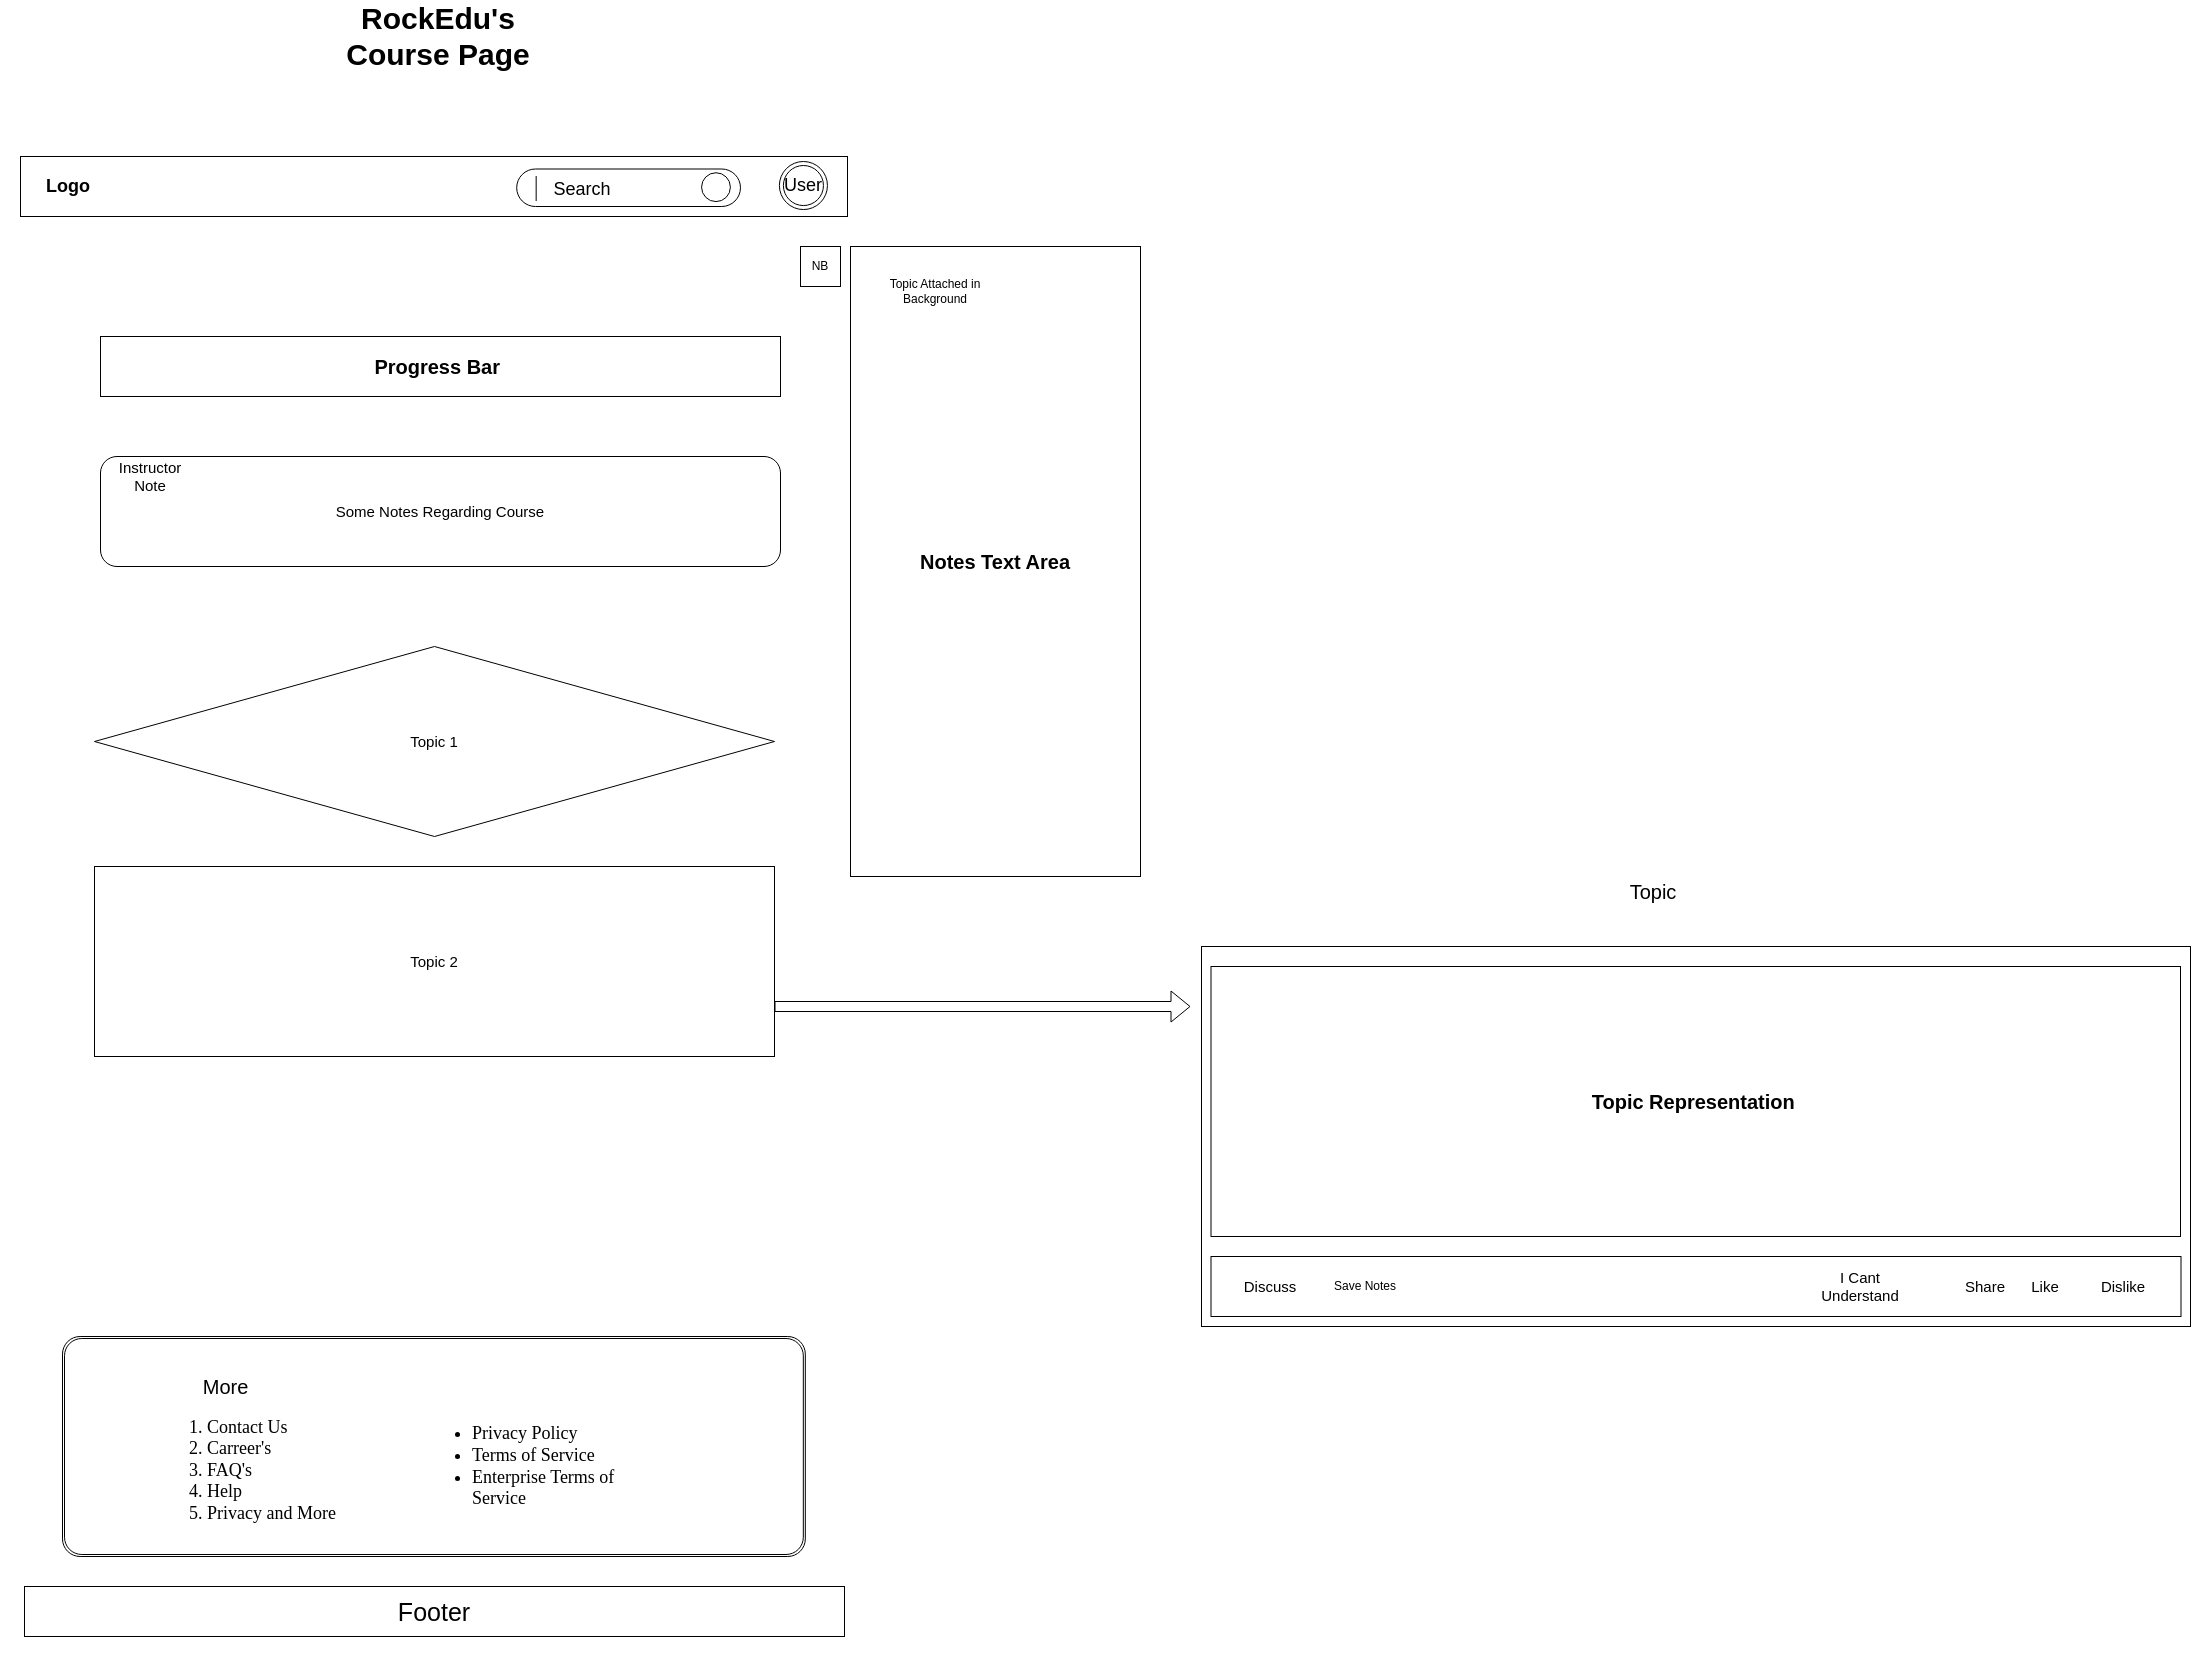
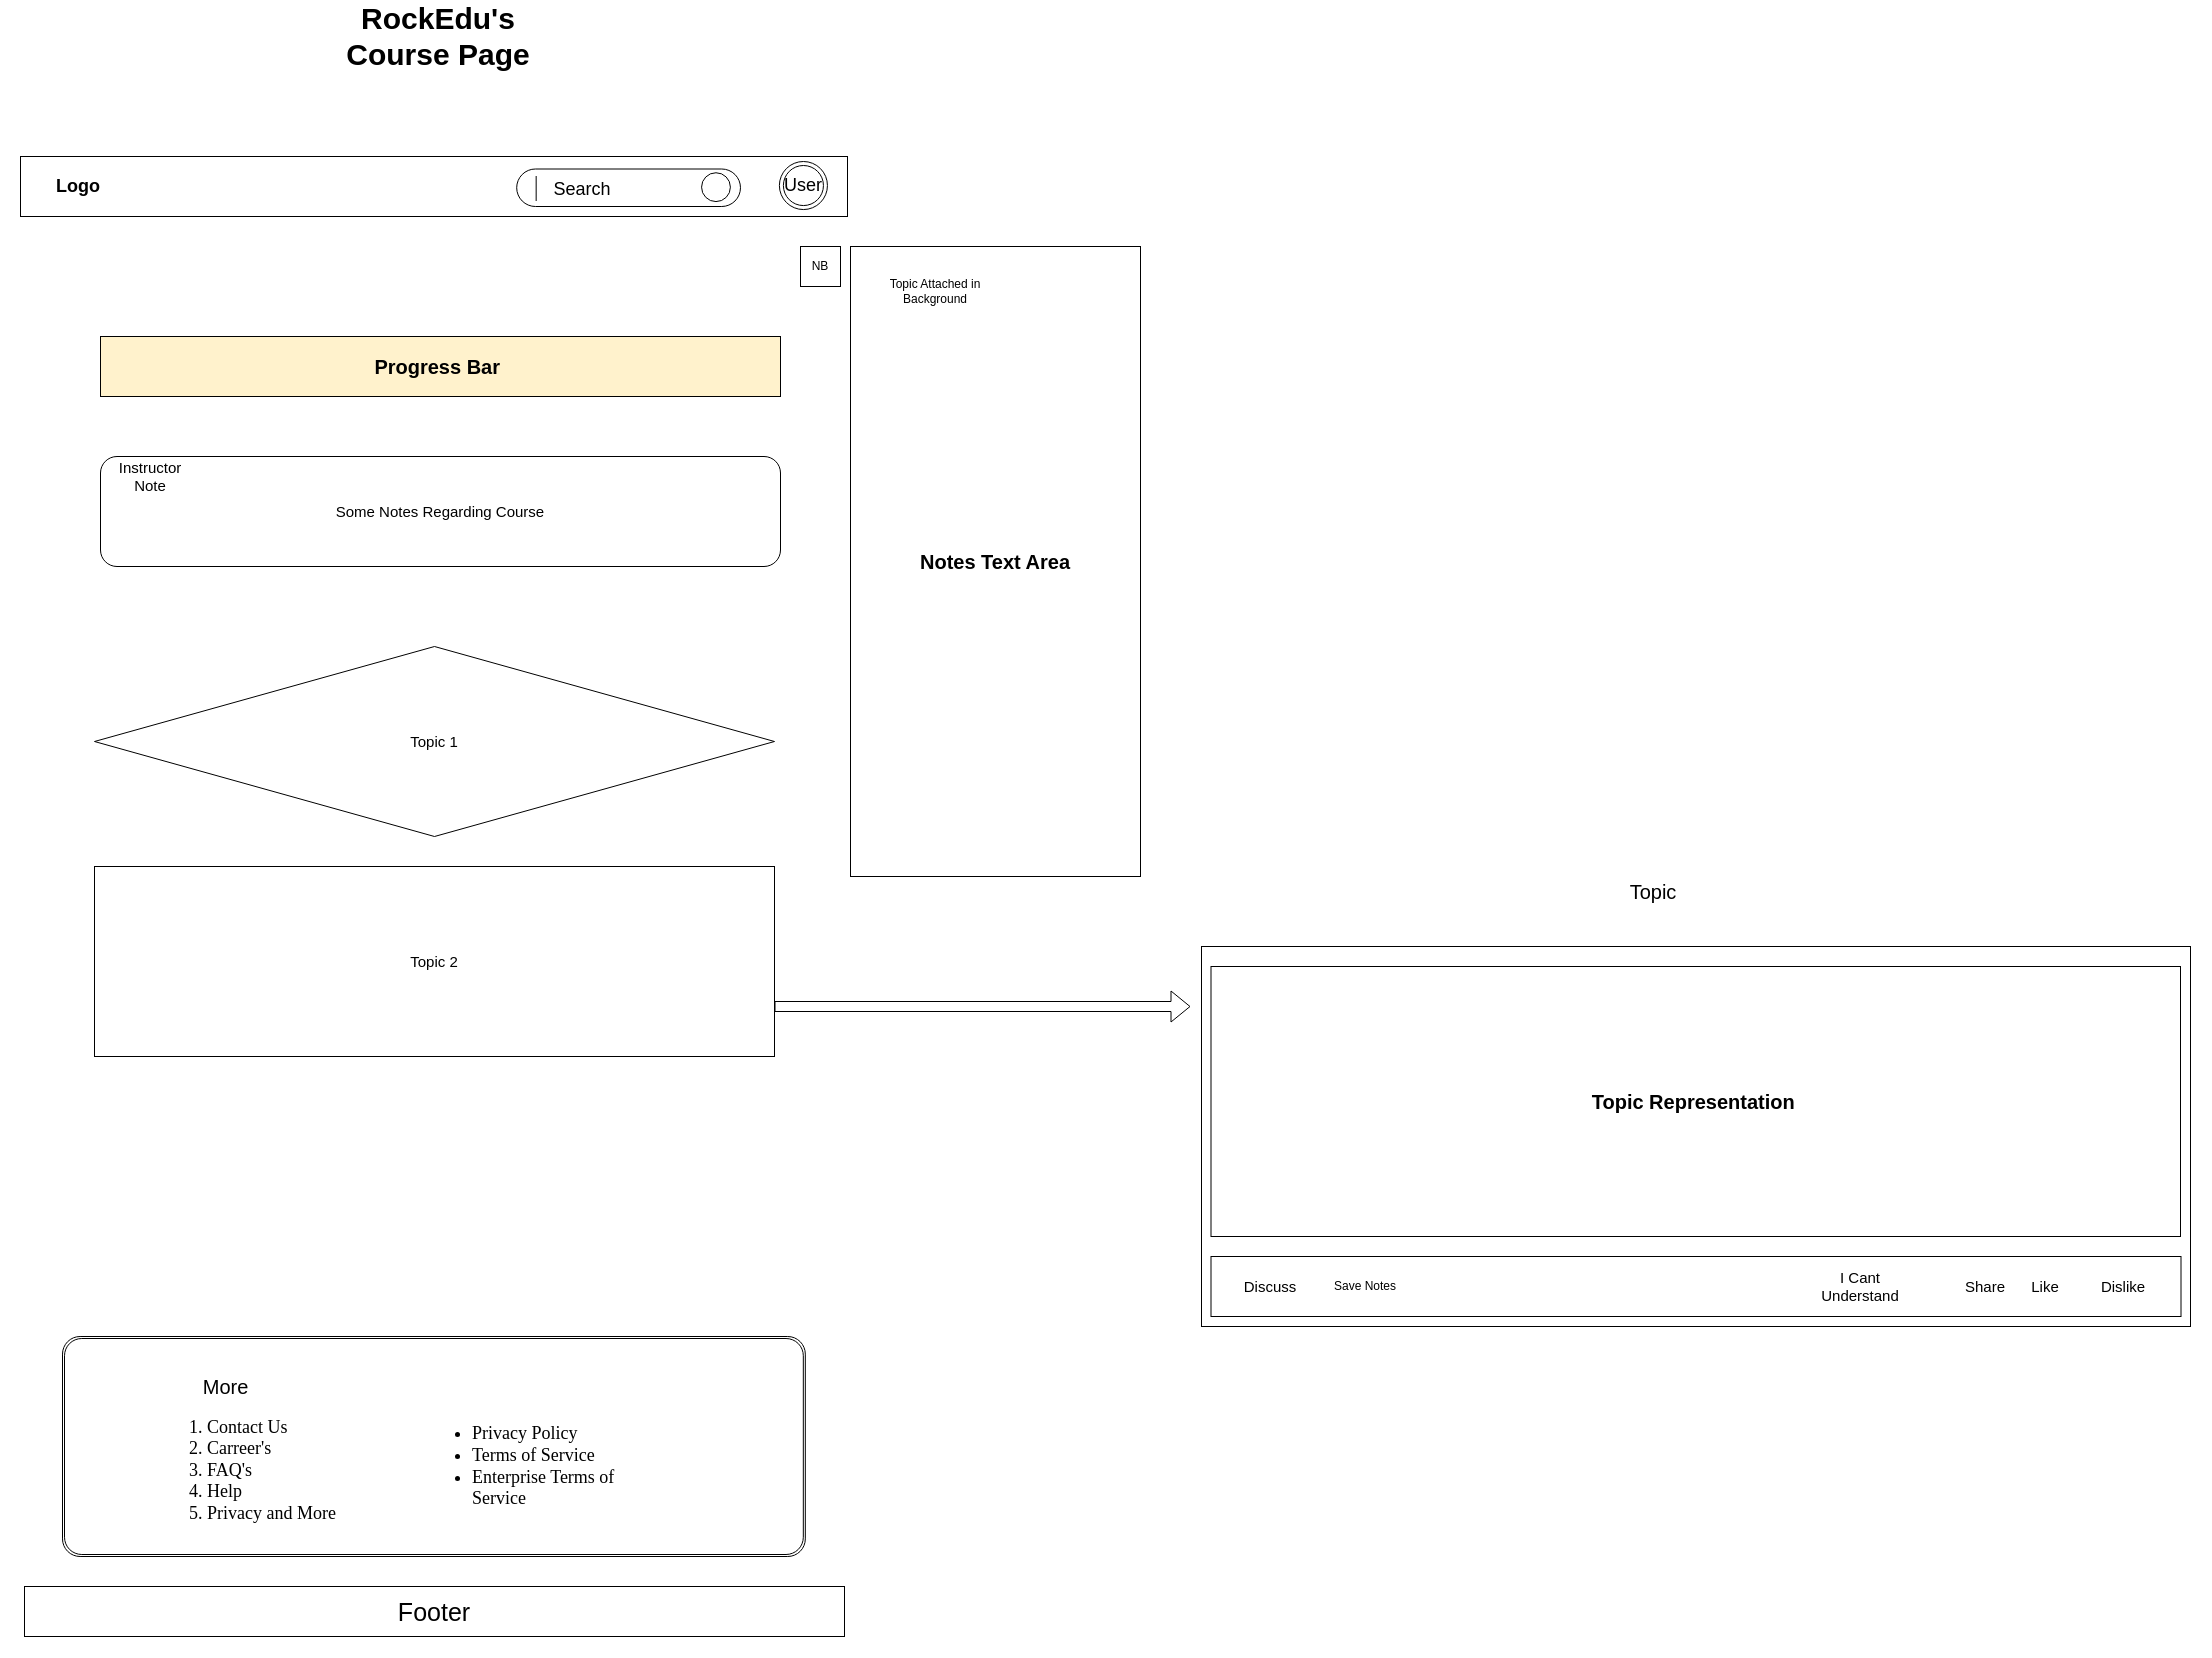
  <mxCell id="0" />
  <mxCell id="1" parent="0" />
  <mxCell id="2" value="&lt;font style=&quot;font-size: 15px&quot;&gt;Some Notes Regarding Course&lt;/font&gt;" style="rounded=1;whiteSpace=wrap;html=1;" vertex="1" parent="1"><mxGeometry x="100" y="450" width="680" height="110" as="geometry" /></mxCell>
  <mxCell id="3" value="" style="group" vertex="1" connectable="0" parent="1"><mxGeometry y="150" width="827" height="60" as="geometry" x="20" /></mxCell>
  <mxCell id="4" value="" style="rounded=0;whiteSpace=wrap;html=1;" vertex="1" parent="3"><mxGeometry width="827" height="60" as="geometry" /></mxCell>
- <mxCell id="5" value="Logo" style="text;html=1;strokeColor=none;fillColor=none;align=center;verticalAlign=middle;whiteSpace=wrap;rounded=0;fontStyle=1;fontSize=18;" vertex="1" parent="3"><mxGeometry x="19.459" y="12.5" width="58.376" height="35" as="geometry" /></mxCell>
+ <mxCell id="5" value="Logo" style="text;html=1;strokeColor=none;fillColor=none;align=center;verticalAlign=middle;whiteSpace=wrap;rounded=0;fontStyle=1;fontSize=18;" vertex="1" parent="3"><mxGeometry x="29.459" y="12.5" width="58.376" height="35" as="geometry" /></mxCell>
  <mxCell id="6" value="User" style="ellipse;shape=doubleEllipse;whiteSpace=wrap;html=1;aspect=fixed;fontSize=18;" vertex="1" parent="3"><mxGeometry x="758.894" y="5" width="48.059" height="48.059" as="geometry" /></mxCell>
  <mxCell id="7" value="" style="rounded=1;whiteSpace=wrap;html=1;fontSize=18;arcSize=50;" vertex="1" parent="3"><mxGeometry x="496.2" y="12.5" width="223.776" height="37.5" as="geometry" /></mxCell>
  <mxCell id="8" value="" style="ellipse;whiteSpace=wrap;html=1;aspect=fixed;fontSize=18;" vertex="1" parent="3"><mxGeometry x="681.059" y="16.25" width="28.835" height="28.835" as="geometry" /></mxCell>
  <mxCell id="9" value="" style="endArrow=none;html=1;fontSize=18;" edge="1" parent="3"><mxGeometry width="50" height="50" relative="1" as="geometry"><mxPoint x="515.659" y="44.5" as="sourcePoint" /><mxPoint x="515.659" y="19.5" as="targetPoint" /></mxGeometry></mxCell>
  <mxCell id="10" value="Search&amp;nbsp;" style="text;html=1;strokeColor=none;fillColor=none;align=center;verticalAlign=middle;whiteSpace=wrap;rounded=0;fontSize=18;" vertex="1" parent="3"><mxGeometry x="544.847" y="22.5" width="38.918" height="20" as="geometry" /></mxCell>
  <mxCell id="11" value="&lt;b&gt;&lt;font style=&quot;font-size: 30px&quot;&gt;RockEdu's&lt;br&gt;Course Page&lt;/font&gt;&lt;/b&gt;" style="text;html=1;strokeColor=none;fillColor=none;align=center;verticalAlign=middle;whiteSpace=wrap;rounded=0;" vertex="1" parent="1"><mxGeometry x="330" y="20" width="216" height="20" as="geometry" /></mxCell>
  <mxCell id="12" value="" style="group" vertex="1" connectable="0" parent="1"><mxGeometry x="62" y="1330" width="742.82" height="230" as="geometry" /></mxCell>
  <mxCell id="13" value="" style="group" vertex="1" connectable="0" parent="12"><mxGeometry width="742.82" height="230" as="geometry" /></mxCell>
  <mxCell id="14" value="" style="shape=ext;double=1;rounded=1;whiteSpace=wrap;html=1;fontSize=25;arcSize=8;" vertex="1" parent="13"><mxGeometry width="742.82" height="220" as="geometry" /></mxCell>
  <mxCell id="15" value="&lt;ul&gt;&lt;li&gt;&lt;span&gt;Privacy Policy&lt;/span&gt;&lt;br&gt;&lt;/li&gt;&lt;li&gt;Terms of Service&lt;/li&gt;&lt;li&gt;Enterprise Terms of Service&lt;/li&gt;&lt;/ul&gt;" style="text;strokeColor=none;fillColor=none;html=1;whiteSpace=wrap;verticalAlign=middle;overflow=hidden;fontFamily=Verdana;fontSize=18;" vertex="1" parent="13"><mxGeometry x="367.82" y="30" width="240" height="200" as="geometry" /></mxCell>
  <mxCell id="16" value="&lt;div style=&quot;text-align: center&quot;&gt;&lt;font face=&quot;Helvetica&quot;&gt;&lt;span style=&quot;font-size: 25px&quot;&gt;&lt;br&gt;&lt;/span&gt;&lt;/font&gt;&lt;/div&gt;&lt;ol&gt;&lt;li&gt;Contact Us&lt;/li&gt;&lt;li&gt;Carreer's&amp;nbsp;&lt;/li&gt;&lt;li&gt;FAQ's&lt;/li&gt;&lt;li&gt;Help&lt;/li&gt;&lt;li&gt;Privacy and More&lt;/li&gt;&lt;/ol&gt;" style="text;strokeColor=none;fillColor=none;html=1;whiteSpace=wrap;verticalAlign=middle;overflow=hidden;fontFamily=Verdana;fontSize=18;" vertex="1" parent="13"><mxGeometry x="102.82" y="30" width="180" height="160" as="geometry" /></mxCell>
  <mxCell id="17" value="&lt;font style=&quot;font-size: 20px ; font-weight: normal&quot;&gt;More&lt;/font&gt;" style="text;strokeColor=none;fillColor=none;html=1;fontSize=24;fontStyle=1;verticalAlign=middle;align=center;" vertex="1" parent="13"><mxGeometry x="112.82" y="30" width="100" height="40" as="geometry" /></mxCell>
  <mxCell id="18" value="Footer" style="rounded=0;whiteSpace=wrap;html=1;fontSize=25;" vertex="1" parent="1"><mxGeometry x="24" y="1580" width="820" height="50" as="geometry" /></mxCell>
  <mxCell id="19" value="&lt;font style=&quot;font-size: 20px&quot;&gt;&lt;b&gt;Notes Text Area&lt;/b&gt;&lt;/font&gt;" style="rounded=0;whiteSpace=wrap;html=1;" vertex="1" parent="1"><mxGeometry x="850" y="240" width="290" height="630" as="geometry" /></mxCell>
  <mxCell id="20" value="Topic Attached in Background" style="text;html=1;strokeColor=none;fillColor=none;align=center;verticalAlign=middle;whiteSpace=wrap;rounded=0;" vertex="1" parent="1"><mxGeometry x="860" y="270" width="150" height="30" as="geometry" /></mxCell>
  <mxCell id="21" value="NB" style="whiteSpace=wrap;html=1;aspect=fixed;" vertex="1" parent="1"><mxGeometry x="800" y="240" width="40" height="40" as="geometry" /></mxCell>
- <mxCell id="22" value="&lt;b&gt;&lt;font style=&quot;font-size: 20px&quot;&gt;Progress Bar&amp;nbsp;&lt;/font&gt;&lt;/b&gt;" style="rounded=0;whiteSpace=wrap;html=1;" vertex="1" parent="1"><mxGeometry x="100" y="330" width="680" height="60" as="geometry" /></mxCell>
+ <mxCell id="22" value="&lt;b&gt;&lt;font style=&quot;font-size: 20px&quot;&gt;Progress Bar&amp;nbsp;&lt;/font&gt;&lt;/b&gt;" style="rounded=0;whiteSpace=wrap;html=1;fillColor=#fff2cc;" vertex="1" parent="1"><mxGeometry x="100" y="330" width="680" height="60" as="geometry" /></mxCell>
  <mxCell id="23" value="&lt;font style=&quot;font-size: 15px&quot;&gt;Instructor&lt;br&gt;Note&lt;br&gt;&lt;/font&gt;" style="text;html=1;strokeColor=none;fillColor=none;align=center;verticalAlign=middle;whiteSpace=wrap;rounded=0;" vertex="1" parent="1"><mxGeometry x="90" y="450" width="120" height="40" as="geometry" /></mxCell>
  <mxCell id="24" value="&lt;font style=&quot;font-size: 15px&quot;&gt;Topic 1&lt;/font&gt;" style="rhombus;whiteSpace=wrap;html=1;" vertex="1" parent="1"><mxGeometry x="94" y="640" width="680" height="190" as="geometry" /></mxCell>
  <mxCell id="25" value="&lt;font style=&quot;font-size: 15px&quot;&gt;Topic 2&lt;/font&gt;" style="rounded=0;whiteSpace=wrap;html=1;" vertex="1" parent="1"><mxGeometry x="94" y="860" width="680" height="190" as="geometry" /></mxCell>
  <mxCell id="26" value="" style="endArrow=classic;html=1;shape=flexArrow;" edge="1" parent="1"><mxGeometry width="50" height="50" relative="1" as="geometry"><mxPoint x="774" y="1000" as="sourcePoint" /><mxPoint x="1190" y="1000" as="targetPoint" /></mxGeometry></mxCell>
  <mxCell id="27" value="" style="rounded=0;whiteSpace=wrap;html=1;" vertex="1" parent="1"><mxGeometry x="1201" y="940" width="989" height="380" as="geometry" /></mxCell>
  <mxCell id="28" value="" style="rounded=0;whiteSpace=wrap;html=1;" vertex="1" parent="1"><mxGeometry x="1210.5" y="1250" width="970" height="60" as="geometry" /></mxCell>
  <mxCell id="29" value="&lt;b&gt;&lt;font style=&quot;font-size: 20px&quot;&gt;Topic Representation&amp;nbsp;&lt;/font&gt;&lt;/b&gt;" style="rounded=0;whiteSpace=wrap;html=1;" vertex="1" parent="1"><mxGeometry x="1210.5" y="960" width="969.5" height="270" as="geometry" /></mxCell>
  <mxCell id="30" value="&lt;font style=&quot;font-size: 20px&quot;&gt;Topic&lt;/font&gt;" style="text;html=1;strokeColor=none;fillColor=none;align=center;verticalAlign=middle;whiteSpace=wrap;rounded=0;" vertex="1" parent="1"><mxGeometry x="1620" y="870" width="66" height="30" as="geometry" /></mxCell>
  <mxCell id="31" value="&lt;font style=&quot;font-size: 15px&quot;&gt;Discuss&lt;/font&gt;" style="text;html=1;strokeColor=none;fillColor=none;align=center;verticalAlign=middle;whiteSpace=wrap;rounded=0;" vertex="1" parent="1"><mxGeometry x="1250" y="1270" width="40" height="20" as="geometry" /></mxCell>
  <mxCell id="32" value="Save Notes" style="text;html=1;strokeColor=none;fillColor=none;align=center;verticalAlign=middle;whiteSpace=wrap;rounded=0;" vertex="1" parent="1"><mxGeometry x="1320" y="1270" width="90" height="20" as="geometry" /></mxCell>
  <mxCell id="33" value="&lt;span style=&quot;font-size: 15px&quot;&gt;I Cant Understand&lt;/span&gt;" style="text;html=1;strokeColor=none;fillColor=none;align=center;verticalAlign=middle;whiteSpace=wrap;rounded=0;" vertex="1" parent="1"><mxGeometry x="1840" y="1270" width="40" height="20" as="geometry" /></mxCell>
  <mxCell id="34" value="&lt;font style=&quot;font-size: 15px&quot;&gt;Share&lt;/font&gt;" style="text;html=1;strokeColor=none;fillColor=none;align=center;verticalAlign=middle;whiteSpace=wrap;rounded=0;" vertex="1" parent="1"><mxGeometry x="1950" y="1265" width="70" height="30" as="geometry" /></mxCell>
  <mxCell id="35" value="&lt;font style=&quot;font-size: 15px&quot;&gt;Like&lt;/font&gt;" style="text;html=1;strokeColor=none;fillColor=none;align=center;verticalAlign=middle;whiteSpace=wrap;rounded=0;" vertex="1" parent="1"><mxGeometry x="2010" y="1265" width="70" height="30" as="geometry" /></mxCell>
  <mxCell id="36" value="&lt;font style=&quot;font-size: 15px&quot;&gt;Dislike&lt;/font&gt;" style="text;html=1;strokeColor=none;fillColor=none;align=center;verticalAlign=middle;whiteSpace=wrap;rounded=0;" vertex="1" parent="1"><mxGeometry x="2088" y="1265" width="70" height="30" as="geometry" /></mxCell>
